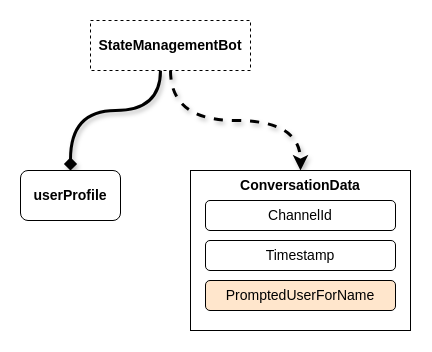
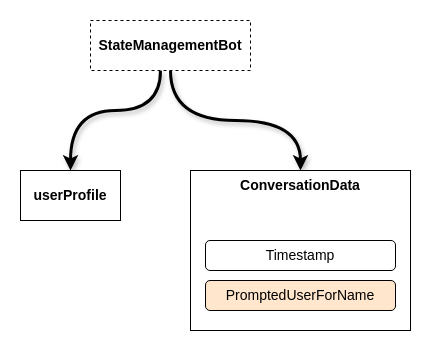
  <mxCell id="0" />
  <mxCell id="1" parent="0" />
- <mxCell id="2" style="edgeStyle=orthogonalEdgeStyle;rounded=0;orthogonalLoop=1;jettySize=auto;html=1;fontSize=14;strokeWidth=3;shadow=1;curved=1;endArrow=diamond;" edge="1" parent="1" source="4" target="5"><mxGeometry relative="1" as="geometry"><Array as="points"><mxPoint x="160" y="110" /><mxPoint x="70" y="110" /></Array></mxGeometry></mxCell>
- <mxCell id="3" style="edgeStyle=orthogonalEdgeStyle;curved=1;rounded=0;orthogonalLoop=1;jettySize=auto;html=1;shadow=1;strokeWidth=3;fontSize=14;dashed=1;" edge="1" parent="1" source="4" target="7"><mxGeometry relative="1" as="geometry" /></mxCell>
+ <mxCell id="2" style="edgeStyle=orthogonalEdgeStyle;rounded=0;orthogonalLoop=1;jettySize=auto;html=1;fontSize=14;strokeWidth=3;shadow=1;curved=1;" edge="1" parent="1" source="4" target="5"><mxGeometry relative="1" as="geometry"><Array as="points"><mxPoint x="160" y="110" /><mxPoint x="70" y="110" /></Array></mxGeometry></mxCell>
+ <mxCell id="3" style="edgeStyle=orthogonalEdgeStyle;curved=1;rounded=0;orthogonalLoop=1;jettySize=auto;html=1;shadow=1;strokeWidth=3;fontSize=14;" edge="1" parent="1" source="4" target="7"><mxGeometry relative="1" as="geometry" /></mxCell>
  <mxCell id="4" value="StateManagementBot" style="rounded=0;whiteSpace=wrap;html=1;fontSize=14;fontStyle=1;spacingTop=0;perimeterSpacing=0;dashed=1;" vertex="1" parent="1"><mxGeometry x="90" y="20" width="160" height="50" as="geometry" /></mxCell>
- <mxCell id="5" value="userProfile" style="whiteSpace=wrap;html=1;fontSize=14;fontStyle=1;rounded=1;" vertex="1" parent="1"><mxGeometry x="20" y="170" width="100" height="50" as="geometry" /></mxCell>
+ <mxCell id="5" value="userProfile" style="rounded=0;whiteSpace=wrap;html=1;fontSize=14;fontStyle=1" vertex="1" parent="1"><mxGeometry x="20" y="170" width="100" height="50" as="geometry" /></mxCell>
  <mxCell id="6" value="" style="group" vertex="1" connectable="0" parent="1"><mxGeometry x="190" y="170" width="220" height="160" as="geometry" /></mxCell>
  <mxCell id="7" value="ConversationData" style="rounded=0;whiteSpace=wrap;html=1;fontSize=14;fontStyle=1;horizontal=1;verticalAlign=top;" vertex="1" parent="6"><mxGeometry width="220" height="160" as="geometry" /></mxCell>
- <mxCell id="8" value="ChannelId" style="rounded=1;whiteSpace=wrap;html=1;fontSize=14;" vertex="1" parent="6"><mxGeometry x="15" y="30" width="190" height="30" as="geometry" /></mxCell>
  <mxCell id="9" value="Timestamp&lt;span style=&quot;color: rgba(0 , 0 , 0 , 0) ; font-family: monospace ; font-size: 0px&quot;&gt;%3CmxGraphModel%3E%3Croot%3E%3CmxCell%20id%3D%220%22%2F%3E%3CmxCell%20id%3D%221%22%20parent%3D%220%22%2F%3E%3CmxCell%20id%3D%222%22%20value%3D%22ChannelId%22%20style%3D%22rounded%3D1%3BwhiteSpace%3Dwrap%3Bhtml%3D1%3BfontSize%3D14%3B%22%20vertex%3D%221%22%20parent%3D%221%22%3E%3CmxGeometry%20x%3D%22440%22%20y%3D%22320%22%20width%3D%22120%22%20height%3D%2230%22%20as%3D%22geometry%22%2F%3E%3C%2FmxCell%3E%3C%2Froot%3E%3C%2FmxGraphModel%3E&lt;/span&gt;" style="rounded=1;whiteSpace=wrap;html=1;fontSize=14;" vertex="1" parent="6"><mxGeometry x="15" y="70" width="190" height="30" as="geometry" /></mxCell>
  <mxCell id="10" value="PromptedUserForName" style="rounded=1;whiteSpace=wrap;html=1;fontSize=14;fillColor=#ffe6cc;" vertex="1" parent="6"><mxGeometry x="15" y="110" width="190" height="30" as="geometry" /></mxCell>
